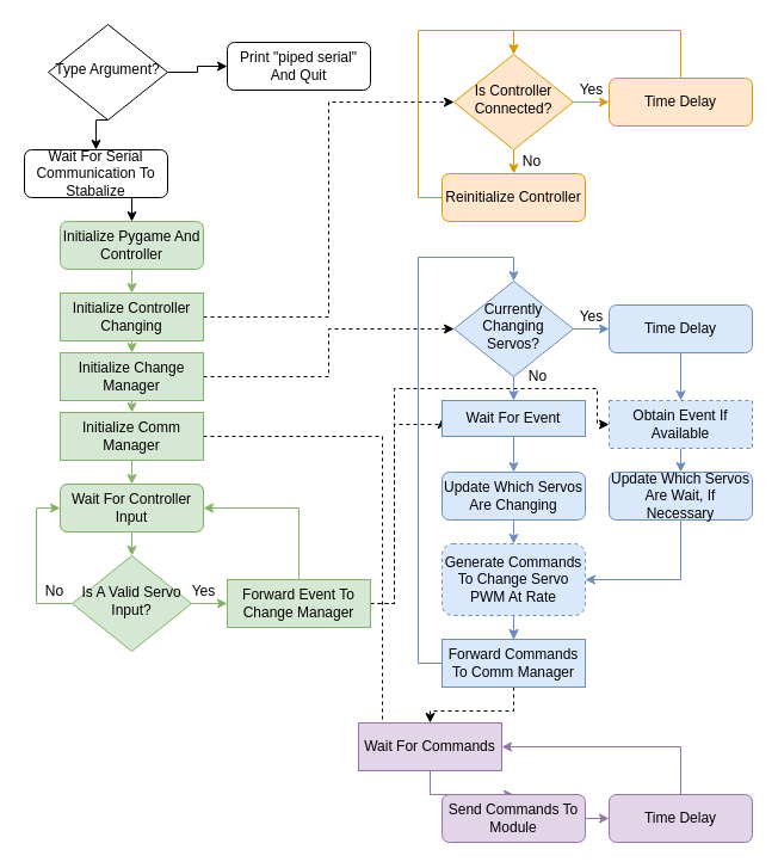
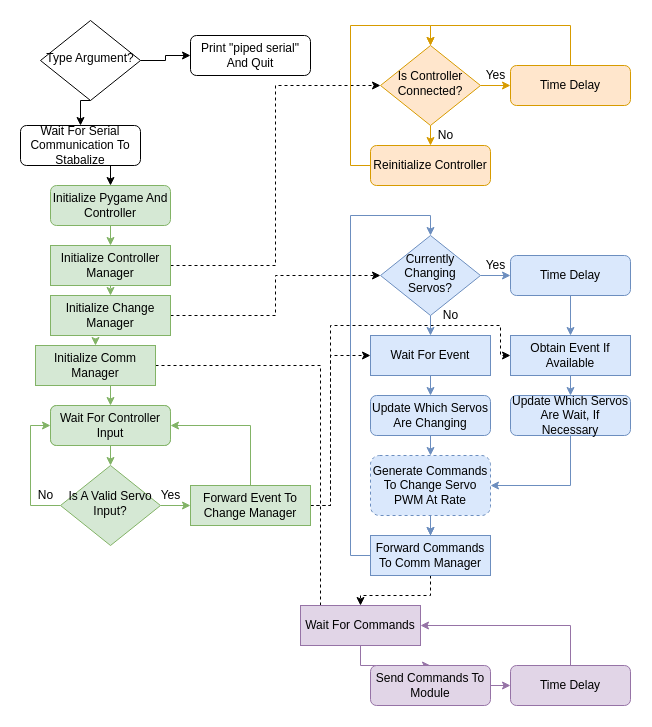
  <mxCell id="0" />
  <mxCell id="1" parent="0" />
  <mxCell id="2" style="edgeStyle=orthogonalEdgeStyle;rounded=0;orthogonalLoop=1;jettySize=auto;html=1;exitX=0.5;exitY=1;exitDx=0;exitDy=0;entryX=0.5;entryY=0;entryDx=0;entryDy=0;fillColor=#d5e8d4;strokeColor=#82b366;" edge="1" parent="1" source="3" target="11"><mxGeometry relative="1" as="geometry" /></mxCell>
  <mxCell id="3" value="Initialize Pygame And Controller" style="rounded=1;whiteSpace=wrap;html=1;fontSize=12;glass=0;strokeWidth=1;shadow=0;fillColor=#d5e8d4;strokeColor=#82b366;" vertex="1" parent="1"><mxGeometry x="50" y="185" width="120" height="40" as="geometry" /></mxCell>
  <mxCell id="4" style="edgeStyle=orthogonalEdgeStyle;rounded=0;orthogonalLoop=1;jettySize=auto;html=1;exitX=1;exitY=0.5;exitDx=0;exitDy=0;entryX=0;entryY=0.5;entryDx=0;entryDy=0;fillColor=#d5e8d4;strokeColor=#82b366;" edge="1" parent="1" source="6" target="19"><mxGeometry relative="1" as="geometry" /></mxCell>
  <mxCell id="5" style="edgeStyle=orthogonalEdgeStyle;rounded=0;orthogonalLoop=1;jettySize=auto;html=1;exitX=0;exitY=0.5;exitDx=0;exitDy=0;entryX=0;entryY=0.5;entryDx=0;entryDy=0;strokeColor=#82b366;fillColor=#d5e8d4;" edge="1" parent="1" source="6" target="26"><mxGeometry relative="1" as="geometry" /></mxCell>
  <mxCell id="6" value="Is A Valid Servo Input?" style="rhombus;whiteSpace=wrap;html=1;shadow=0;fontFamily=Helvetica;fontSize=12;align=center;strokeWidth=1;spacing=6;spacingTop=-4;fillColor=#d5e8d4;strokeColor=#82b366;" vertex="1" parent="1"><mxGeometry x="60" y="465" width="100" height="80" as="geometry" /></mxCell>
  <mxCell id="7" style="edgeStyle=orthogonalEdgeStyle;rounded=0;orthogonalLoop=1;jettySize=auto;html=1;exitX=0.5;exitY=1;exitDx=0;exitDy=0;entryX=0.5;entryY=0;entryDx=0;entryDy=0;fillColor=#d5e8d4;strokeColor=#82b366;" edge="1" parent="1" source="8" target="6"><mxGeometry relative="1" as="geometry" /></mxCell>
  <mxCell id="8" value="Wait For Controller Input" style="rounded=1;whiteSpace=wrap;html=1;fontSize=12;glass=0;strokeWidth=1;shadow=0;fillColor=#d5e8d4;strokeColor=#82b366;" vertex="1" parent="1"><mxGeometry x="50" y="405" width="120" height="40" as="geometry" /></mxCell>
  <mxCell id="9" style="edgeStyle=orthogonalEdgeStyle;rounded=0;orthogonalLoop=1;jettySize=auto;html=1;exitX=1;exitY=0.5;exitDx=0;exitDy=0;entryX=0;entryY=0.5;entryDx=0;entryDy=0;dashed=1;" edge="1" parent="1" source="11" target="40"><mxGeometry relative="1" as="geometry" /></mxCell>
  <mxCell id="10" style="edgeStyle=orthogonalEdgeStyle;rounded=0;orthogonalLoop=1;jettySize=auto;html=1;exitX=0.5;exitY=1;exitDx=0;exitDy=0;entryX=0.5;entryY=0;entryDx=0;entryDy=0;dashed=1;strokeColor=#82b366;fillColor=#d5e8d4;" edge="1" parent="1" source="11" target="60"><mxGeometry relative="1" as="geometry" /></mxCell>
- <mxCell id="11" value="Initialize Controller Changing" style="rounded=0;whiteSpace=wrap;html=1;fillColor=#d5e8d4;strokeColor=#82b366;" vertex="1" parent="1"><mxGeometry x="50" y="245" width="120" height="40" as="geometry" /></mxCell>
+ <mxCell id="11" value="Initialize Controller Manager" style="rounded=0;whiteSpace=wrap;html=1;fillColor=#d5e8d4;strokeColor=#82b366;" vertex="1" parent="1"><mxGeometry x="50" y="245" width="120" height="40" as="geometry" /></mxCell>
  <mxCell id="12" style="edgeStyle=orthogonalEdgeStyle;rounded=0;orthogonalLoop=1;jettySize=auto;html=1;exitX=0.5;exitY=1;exitDx=0;exitDy=0;entryX=0.5;entryY=0;entryDx=0;entryDy=0;fillColor=#d5e8d4;strokeColor=#82b366;" edge="1" parent="1" source="14" target="8"><mxGeometry relative="1" as="geometry" /></mxCell>
  <mxCell id="13" style="edgeStyle=orthogonalEdgeStyle;rounded=0;orthogonalLoop=1;jettySize=auto;html=1;exitX=1;exitY=0.5;exitDx=0;exitDy=0;entryX=0;entryY=0.5;entryDx=0;entryDy=0;dashed=1;strokeColor=#000000;" edge="1" parent="1" source="14" target="62"><mxGeometry relative="1" as="geometry"><Array as="points"><mxPoint x="320" y="365" /><mxPoint x="320" y="625" /></Array></mxGeometry></mxCell>
- <mxCell id="14" value="Initialize Comm Manager" style="rounded=0;whiteSpace=wrap;html=1;fillColor=#d5e8d4;strokeColor=#82b366;" vertex="1" parent="1"><mxGeometry x="50" y="345" width="120" height="40" as="geometry" /></mxCell>
+ <mxCell id="14" value="Initialize Comm Manager" style="rounded=0;whiteSpace=wrap;html=1;fillColor=#d5e8d4;strokeColor=#82b366;" vertex="1" parent="1"><mxGeometry x="35" y="345" width="120" height="40" as="geometry" /></mxCell>
  <mxCell id="15" value="No" style="text;html=1;align=center;verticalAlign=middle;resizable=0;points=[];autosize=1;" vertex="1" parent="1"><mxGeometry x="30" y="485" width="30" height="20" as="geometry" /></mxCell>
  <mxCell id="16" style="edgeStyle=orthogonalEdgeStyle;rounded=0;orthogonalLoop=1;jettySize=auto;html=1;exitX=0.5;exitY=0;exitDx=0;exitDy=0;entryX=1;entryY=0.5;entryDx=0;entryDy=0;fillColor=#d5e8d4;strokeColor=#82b366;" edge="1" parent="1" source="19" target="8"><mxGeometry relative="1" as="geometry" /></mxCell>
  <mxCell id="17" style="edgeStyle=orthogonalEdgeStyle;rounded=0;orthogonalLoop=1;jettySize=auto;html=1;exitX=1;exitY=0.5;exitDx=0;exitDy=0;entryX=0;entryY=0.5;entryDx=0;entryDy=0;dashed=1;strokeColor=#000000;" edge="1" parent="1" source="19" target="25"><mxGeometry relative="1" as="geometry"><Array as="points"><mxPoint x="330" y="505" /><mxPoint x="330" y="355" /></Array></mxGeometry></mxCell>
  <mxCell id="18" style="edgeStyle=orthogonalEdgeStyle;rounded=0;orthogonalLoop=1;jettySize=auto;html=1;exitX=1;exitY=0.5;exitDx=0;exitDy=0;entryX=0;entryY=0.5;entryDx=0;entryDy=0;strokeColor=#000000;dashed=1;" edge="1" parent="1" source="19" target="32"><mxGeometry relative="1" as="geometry"><Array as="points"><mxPoint x="330" y="505" /><mxPoint x="330" y="325" /><mxPoint x="500" y="325" /><mxPoint x="500" y="355" /></Array></mxGeometry></mxCell>
  <mxCell id="19" value="Forward Event To Change Manager" style="rounded=0;whiteSpace=wrap;html=1;fillColor=#d5e8d4;strokeColor=#82b366;" vertex="1" parent="1"><mxGeometry x="190" y="485" width="120" height="40" as="geometry" /></mxCell>
  <mxCell id="20" value="Yes" style="text;html=1;align=center;verticalAlign=middle;resizable=0;points=[];autosize=1;" vertex="1" parent="1"><mxGeometry x="150" y="485" width="40" height="20" as="geometry" /></mxCell>
  <mxCell id="21" style="edgeStyle=orthogonalEdgeStyle;rounded=0;orthogonalLoop=1;jettySize=auto;html=1;exitX=0.5;exitY=1;exitDx=0;exitDy=0;entryX=0.5;entryY=0;entryDx=0;entryDy=0;strokeColor=#6c8ebf;fillColor=#dae8fc;" edge="1" parent="1" source="23" target="25"><mxGeometry relative="1" as="geometry" /></mxCell>
  <mxCell id="22" style="edgeStyle=orthogonalEdgeStyle;rounded=0;orthogonalLoop=1;jettySize=auto;html=1;exitX=1;exitY=0.5;exitDx=0;exitDy=0;entryX=0;entryY=0.5;entryDx=0;entryDy=0;strokeColor=#6c8ebf;fillColor=#dae8fc;" edge="1" parent="1" source="23" target="30"><mxGeometry relative="1" as="geometry" /></mxCell>
  <mxCell id="23" value="Currently Changing Servos?" style="rhombus;whiteSpace=wrap;html=1;shadow=0;fontFamily=Helvetica;fontSize=12;align=center;strokeWidth=1;spacing=6;spacingTop=-4;fillColor=#dae8fc;strokeColor=#6c8ebf;" vertex="1" parent="1"><mxGeometry x="380" y="235" width="100" height="80" as="geometry" /></mxCell>
  <mxCell id="24" style="edgeStyle=orthogonalEdgeStyle;rounded=0;orthogonalLoop=1;jettySize=auto;html=1;exitX=0.5;exitY=1;exitDx=0;exitDy=0;entryX=0.5;entryY=0;entryDx=0;entryDy=0;strokeColor=#6c8ebf;fillColor=#dae8fc;" edge="1" parent="1" source="25" target="28"><mxGeometry relative="1" as="geometry" /></mxCell>
- <mxCell id="25" value="Wait For Event" style="rounded=0;whiteSpace=wrap;html=1;fillColor=#dae8fc;strokeColor=#6c8ebf;" vertex="1" parent="1"><mxGeometry x="370" y="335" width="120" height="30" as="geometry" /></mxCell>
+ <mxCell id="25" value="Wait For Event" style="rounded=0;whiteSpace=wrap;html=1;fillColor=#dae8fc;strokeColor=#6c8ebf;" vertex="1" parent="1"><mxGeometry x="370" y="335" width="120" height="40" as="geometry" /></mxCell>
  <mxCell id="26" value="Wait For Controller Input" style="rounded=1;whiteSpace=wrap;html=1;fontSize=12;glass=0;strokeWidth=1;shadow=0;fillColor=#d5e8d4;strokeColor=#82b366;" vertex="1" parent="1"><mxGeometry x="50" y="405" width="120" height="40" as="geometry" /></mxCell>
  <mxCell id="27" style="edgeStyle=orthogonalEdgeStyle;rounded=0;orthogonalLoop=1;jettySize=auto;html=1;exitX=0.5;exitY=1;exitDx=0;exitDy=0;entryX=0.5;entryY=0;entryDx=0;entryDy=0;strokeColor=#6c8ebf;fillColor=#dae8fc;" edge="1" parent="1" source="28" target="37"><mxGeometry relative="1" as="geometry" /></mxCell>
  <mxCell id="28" value="Update Which Servos Are Changing" style="rounded=1;whiteSpace=wrap;html=1;fontSize=12;glass=0;strokeWidth=1;shadow=0;fillColor=#dae8fc;strokeColor=#6c8ebf;" vertex="1" parent="1"><mxGeometry x="370" y="395" width="120" height="40" as="geometry" /></mxCell>
  <mxCell id="29" style="edgeStyle=orthogonalEdgeStyle;rounded=0;orthogonalLoop=1;jettySize=auto;html=1;exitX=0.5;exitY=1;exitDx=0;exitDy=0;entryX=0.5;entryY=0;entryDx=0;entryDy=0;strokeColor=#6c8ebf;fillColor=#dae8fc;" edge="1" parent="1" source="30" target="32"><mxGeometry relative="1" as="geometry" /></mxCell>
  <mxCell id="30" value="Time Delay" style="rounded=1;whiteSpace=wrap;html=1;fontSize=12;glass=0;strokeWidth=1;shadow=0;fillColor=#dae8fc;strokeColor=#6c8ebf;" vertex="1" parent="1"><mxGeometry x="510" y="255" width="120" height="40" as="geometry" /></mxCell>
  <mxCell id="31" style="edgeStyle=orthogonalEdgeStyle;rounded=0;orthogonalLoop=1;jettySize=auto;html=1;exitX=0.5;exitY=1;exitDx=0;exitDy=0;entryX=0.5;entryY=0;entryDx=0;entryDy=0;strokeColor=#6c8ebf;fillColor=#dae8fc;" edge="1" parent="1" source="32" target="34"><mxGeometry relative="1" as="geometry" /></mxCell>
- <mxCell id="32" value="Obtain Event If Available" style="rounded=0;whiteSpace=wrap;html=1;fillColor=#dae8fc;strokeColor=#6c8ebf;dashed=1;" vertex="1" parent="1"><mxGeometry x="510" y="335" width="120" height="40" as="geometry" /></mxCell>
+ <mxCell id="32" value="Obtain Event If Available" style="rounded=0;whiteSpace=wrap;html=1;fillColor=#dae8fc;strokeColor=#6c8ebf;" vertex="1" parent="1"><mxGeometry x="510" y="335" width="120" height="40" as="geometry" /></mxCell>
  <mxCell id="33" style="edgeStyle=orthogonalEdgeStyle;rounded=0;orthogonalLoop=1;jettySize=auto;html=1;exitX=0.5;exitY=1;exitDx=0;exitDy=0;entryX=1;entryY=0.5;entryDx=0;entryDy=0;strokeColor=#6c8ebf;fillColor=#dae8fc;" edge="1" parent="1" source="34" target="37"><mxGeometry relative="1" as="geometry" /></mxCell>
  <mxCell id="34" value="Update Which Servos Are Wait, If Necessary" style="rounded=1;whiteSpace=wrap;html=1;fontSize=12;glass=0;strokeWidth=1;shadow=0;fillColor=#dae8fc;strokeColor=#6c8ebf;" vertex="1" parent="1"><mxGeometry x="510" y="395" width="120" height="40" as="geometry" /></mxCell>
  <mxCell id="35" style="edgeStyle=orthogonalEdgeStyle;rounded=0;orthogonalLoop=1;jettySize=auto;html=1;exitX=0.5;exitY=1;exitDx=0;exitDy=0;entryX=0.5;entryY=0;entryDx=0;entryDy=0;fillColor=#dae8fc;strokeColor=#6c8ebf;" edge="1" parent="1" source="37" target="57"><mxGeometry relative="1" as="geometry" /></mxCell>
  <mxCell id="36" value="" style="edgeStyle=orthogonalEdgeStyle;rounded=0;orthogonalLoop=1;jettySize=auto;html=1;strokeColor=#6c8ebf;fillColor=#dae8fc;" edge="1" parent="1" source="37" target="57"><mxGeometry relative="1" as="geometry" /></mxCell>
  <mxCell id="37" value="Generate Commands To Change Servo PWM At Rate" style="rounded=1;whiteSpace=wrap;html=1;fontSize=12;glass=0;strokeWidth=1;shadow=0;fillColor=#dae8fc;strokeColor=#6c8ebf;dashed=1;" vertex="1" parent="1"><mxGeometry x="370" y="455" width="120" height="60" as="geometry" /></mxCell>
  <mxCell id="38" style="edgeStyle=orthogonalEdgeStyle;rounded=0;orthogonalLoop=1;jettySize=auto;html=1;exitX=0.5;exitY=1;exitDx=0;exitDy=0;entryX=0.5;entryY=0;entryDx=0;entryDy=0;strokeColor=#d79b00;fillColor=#ffe6cc;" edge="1" parent="1" source="40" target="44"><mxGeometry relative="1" as="geometry" /></mxCell>
  <mxCell id="39" style="edgeStyle=orthogonalEdgeStyle;rounded=0;orthogonalLoop=1;jettySize=auto;html=1;exitX=1;exitY=0.5;exitDx=0;exitDy=0;entryX=0;entryY=0.5;entryDx=0;entryDy=0;strokeColor=#d79b00;fillColor=#ffe6cc;" edge="1" parent="1" source="40" target="47"><mxGeometry relative="1" as="geometry" /></mxCell>
  <mxCell id="40" value="Is Controller Connected?" style="rhombus;whiteSpace=wrap;html=1;shadow=0;fontFamily=Helvetica;fontSize=12;align=center;strokeWidth=1;spacing=6;spacingTop=-4;fillColor=#ffe6cc;strokeColor=#d79b00;" vertex="1" parent="1"><mxGeometry x="380" y="45" width="100" height="80" as="geometry" /></mxCell>
  <mxCell id="41" value="Yes" style="text;html=1;align=center;verticalAlign=middle;resizable=0;points=[];autosize=1;" vertex="1" parent="1"><mxGeometry x="475" y="255" width="40" height="20" as="geometry" /></mxCell>
  <mxCell id="42" value="No" style="text;html=1;align=center;verticalAlign=middle;resizable=0;points=[];autosize=1;" vertex="1" parent="1"><mxGeometry x="435" y="305" width="30" height="20" as="geometry" /></mxCell>
  <mxCell id="43" style="edgeStyle=orthogonalEdgeStyle;rounded=0;orthogonalLoop=1;jettySize=auto;html=1;exitX=0;exitY=0.5;exitDx=0;exitDy=0;entryX=0.5;entryY=0;entryDx=0;entryDy=0;strokeColor=#d79b00;fillColor=#ffe6cc;" edge="1" parent="1" source="44" target="40"><mxGeometry relative="1" as="geometry"><Array as="points"><mxPoint x="350" y="165" /><mxPoint x="350" y="25" /><mxPoint x="430" y="25" /></Array></mxGeometry></mxCell>
  <mxCell id="44" value="Reinitialize Controller" style="rounded=1;whiteSpace=wrap;html=1;fontSize=12;glass=0;strokeWidth=1;shadow=0;fillColor=#ffe6cc;strokeColor=#d79b00;" vertex="1" parent="1"><mxGeometry x="370" y="145" width="120" height="40" as="geometry" /></mxCell>
  <mxCell id="45" value="No" style="text;html=1;align=center;verticalAlign=middle;resizable=0;points=[];autosize=1;" vertex="1" parent="1"><mxGeometry x="430" y="125" width="30" height="20" as="geometry" /></mxCell>
  <mxCell id="46" style="edgeStyle=orthogonalEdgeStyle;rounded=0;orthogonalLoop=1;jettySize=auto;html=1;exitX=0.5;exitY=0;exitDx=0;exitDy=0;entryX=0.5;entryY=0;entryDx=0;entryDy=0;strokeColor=#d79b00;fillColor=#ffe6cc;" edge="1" parent="1" source="47" target="40"><mxGeometry relative="1" as="geometry"><Array as="points"><mxPoint x="570" y="25" /><mxPoint x="430" y="25" /></Array></mxGeometry></mxCell>
  <mxCell id="47" value="Time Delay" style="rounded=1;whiteSpace=wrap;html=1;fontSize=12;glass=0;strokeWidth=1;shadow=0;fillColor=#ffe6cc;strokeColor=#d79b00;" vertex="1" parent="1"><mxGeometry x="510" y="65" width="120" height="40" as="geometry" /></mxCell>
  <mxCell id="48" value="Yes" style="text;html=1;align=center;verticalAlign=middle;resizable=0;points=[];autosize=1;" vertex="1" parent="1"><mxGeometry x="475" y="65" width="40" height="20" as="geometry" /></mxCell>
  <mxCell id="49" style="edgeStyle=orthogonalEdgeStyle;rounded=0;orthogonalLoop=1;jettySize=auto;html=1;exitX=1;exitY=0.5;exitDx=0;exitDy=0;entryX=0;entryY=0.5;entryDx=0;entryDy=0;" edge="1" parent="1" source="51" target="52"><mxGeometry relative="1" as="geometry" /></mxCell>
  <mxCell id="50" style="edgeStyle=orthogonalEdgeStyle;rounded=0;orthogonalLoop=1;jettySize=auto;html=1;exitX=0.5;exitY=1;exitDx=0;exitDy=0;entryX=0.5;entryY=0;entryDx=0;entryDy=0;" edge="1" parent="1" source="51" target="54"><mxGeometry relative="1" as="geometry" /></mxCell>
  <mxCell id="51" value="Type Argument?" style="rhombus;whiteSpace=wrap;html=1;shadow=0;fontFamily=Helvetica;fontSize=12;align=center;strokeWidth=1;spacing=6;spacingTop=-4;" vertex="1" parent="1"><mxGeometry x="40" y="20" width="100" height="80" as="geometry" /></mxCell>
  <mxCell id="52" value="Print &quot;piped serial&quot; And Quit" style="rounded=1;whiteSpace=wrap;html=1;fontSize=12;glass=0;strokeWidth=1;shadow=0;" vertex="1" parent="1"><mxGeometry x="190" y="35" width="120" height="40" as="geometry" /></mxCell>
  <mxCell id="53" style="edgeStyle=orthogonalEdgeStyle;rounded=0;orthogonalLoop=1;jettySize=auto;html=1;exitX=0.5;exitY=1;exitDx=0;exitDy=0;entryX=0.5;entryY=0;entryDx=0;entryDy=0;" edge="1" parent="1" source="54" target="3"><mxGeometry relative="1" as="geometry" /></mxCell>
  <mxCell id="54" value="Wait For Serial Communication To Stabalize" style="rounded=1;whiteSpace=wrap;html=1;fontSize=12;glass=0;strokeWidth=1;shadow=0;" vertex="1" parent="1"><mxGeometry x="20" y="125" width="120" height="40" as="geometry" /></mxCell>
  <mxCell id="55" style="edgeStyle=orthogonalEdgeStyle;rounded=0;orthogonalLoop=1;jettySize=auto;html=1;exitX=0;exitY=0.5;exitDx=0;exitDy=0;entryX=0.5;entryY=0;entryDx=0;entryDy=0;strokeColor=#6c8ebf;fillColor=#dae8fc;" edge="1" parent="1" source="57" target="23"><mxGeometry relative="1" as="geometry"><Array as="points"><mxPoint x="350" y="555" /><mxPoint x="350" y="215" /><mxPoint x="430" y="215" /></Array></mxGeometry></mxCell>
  <mxCell id="56" style="edgeStyle=orthogonalEdgeStyle;rounded=0;orthogonalLoop=1;jettySize=auto;html=1;exitX=0.5;exitY=1;exitDx=0;exitDy=0;entryX=0.5;entryY=0;entryDx=0;entryDy=0;dashed=1;" edge="1" parent="1" source="57" target="62"><mxGeometry relative="1" as="geometry" /></mxCell>
  <mxCell id="57" value="Forward Commands To Comm Manager" style="rounded=0;whiteSpace=wrap;html=1;fillColor=#dae8fc;strokeColor=#6c8ebf;" vertex="1" parent="1"><mxGeometry x="370" y="535" width="120" height="40" as="geometry" /></mxCell>
  <mxCell id="58" style="edgeStyle=orthogonalEdgeStyle;rounded=0;orthogonalLoop=1;jettySize=auto;html=1;exitX=1;exitY=0.5;exitDx=0;exitDy=0;entryX=0;entryY=0.5;entryDx=0;entryDy=0;dashed=1;" edge="1" parent="1" source="60" target="23"><mxGeometry relative="1" as="geometry" /></mxCell>
  <mxCell id="59" style="edgeStyle=orthogonalEdgeStyle;rounded=0;orthogonalLoop=1;jettySize=auto;html=1;exitX=0.5;exitY=1;exitDx=0;exitDy=0;entryX=0.5;entryY=0;entryDx=0;entryDy=0;dashed=1;strokeColor=#82b366;fillColor=#d5e8d4;" edge="1" parent="1" source="60" target="14"><mxGeometry relative="1" as="geometry" /></mxCell>
  <mxCell id="60" value="Initialize Change Manager" style="rounded=0;whiteSpace=wrap;html=1;fillColor=#d5e8d4;strokeColor=#82b366;" vertex="1" parent="1"><mxGeometry x="50" y="295" width="120" height="40" as="geometry" /></mxCell>
  <mxCell id="61" style="edgeStyle=orthogonalEdgeStyle;rounded=0;orthogonalLoop=1;jettySize=auto;html=1;exitX=0.5;exitY=1;exitDx=0;exitDy=0;entryX=0.5;entryY=0;entryDx=0;entryDy=0;strokeColor=#9673a6;fillColor=#e1d5e7;" edge="1" parent="1" source="62" target="64"><mxGeometry relative="1" as="geometry" /></mxCell>
  <mxCell id="62" value="Wait For Commands" style="rounded=0;whiteSpace=wrap;html=1;fillColor=#e1d5e7;strokeColor=#9673a6;" vertex="1" parent="1"><mxGeometry x="300" y="605" width="120" height="40" as="geometry" /></mxCell>
  <mxCell id="63" style="edgeStyle=orthogonalEdgeStyle;rounded=0;orthogonalLoop=1;jettySize=auto;html=1;exitX=1;exitY=0.5;exitDx=0;exitDy=0;entryX=0;entryY=0.5;entryDx=0;entryDy=0;strokeColor=#9673a6;fillColor=#e1d5e7;" edge="1" parent="1" source="64" target="66"><mxGeometry relative="1" as="geometry" /></mxCell>
  <mxCell id="64" value="Send Commands To Module" style="rounded=1;whiteSpace=wrap;html=1;fontSize=12;glass=0;strokeWidth=1;shadow=0;fillColor=#e1d5e7;strokeColor=#9673a6;" vertex="1" parent="1"><mxGeometry x="370" y="665" width="120" height="40" as="geometry" /></mxCell>
  <mxCell id="65" style="edgeStyle=orthogonalEdgeStyle;rounded=0;orthogonalLoop=1;jettySize=auto;html=1;exitX=0.5;exitY=0;exitDx=0;exitDy=0;entryX=1;entryY=0.5;entryDx=0;entryDy=0;strokeColor=#9673a6;fillColor=#e1d5e7;" edge="1" parent="1" source="66" target="62"><mxGeometry relative="1" as="geometry" /></mxCell>
  <mxCell id="66" value="Time Delay" style="rounded=1;whiteSpace=wrap;html=1;fontSize=12;glass=0;strokeWidth=1;shadow=0;fillColor=#e1d5e7;strokeColor=#9673a6;" vertex="1" parent="1"><mxGeometry x="510" y="665" width="120" height="40" as="geometry" /></mxCell>
